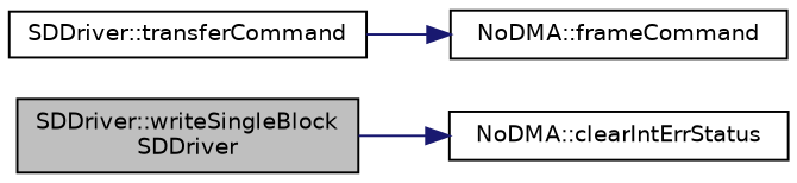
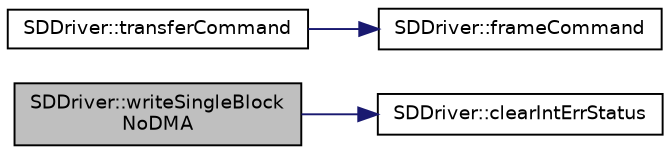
  digraph {
    rankdir=LR
    node [color=black fillcolor=white fontname=Helvetica fontsize=10 shape=record style=filled]
    edge [color=midnightblue fontname=Helvetica fontsize=10 labelfontname=Helvetica labelfontsize=10 style=solid]
-   n1 [fillcolor=grey75 fontcolor=black height=0.2 label="SDDriver::writeSingleBlock\lSDDriver" width=0.4]
-   n2 [height=0.2 label="NoDMA::clearIntErrStatus" width=0.4]
+   n1 [fillcolor=grey75 fontcolor=black height=0.2 label="SDDriver::writeSingleBlock\lNoDMA" width=0.4]
+   n2 [height=0.2 label="SDDriver::clearIntErrStatus" width=0.4]
    n3 [height=0.2 label="SDDriver::transferCommand" width=0.4]
-   n4 [height=0.2 label="NoDMA::frameCommand" width=0.4]
+   n4 [height=0.2 label="SDDriver::frameCommand" width=0.4]
    n1 -> n2
    n3 -> n4
  }
